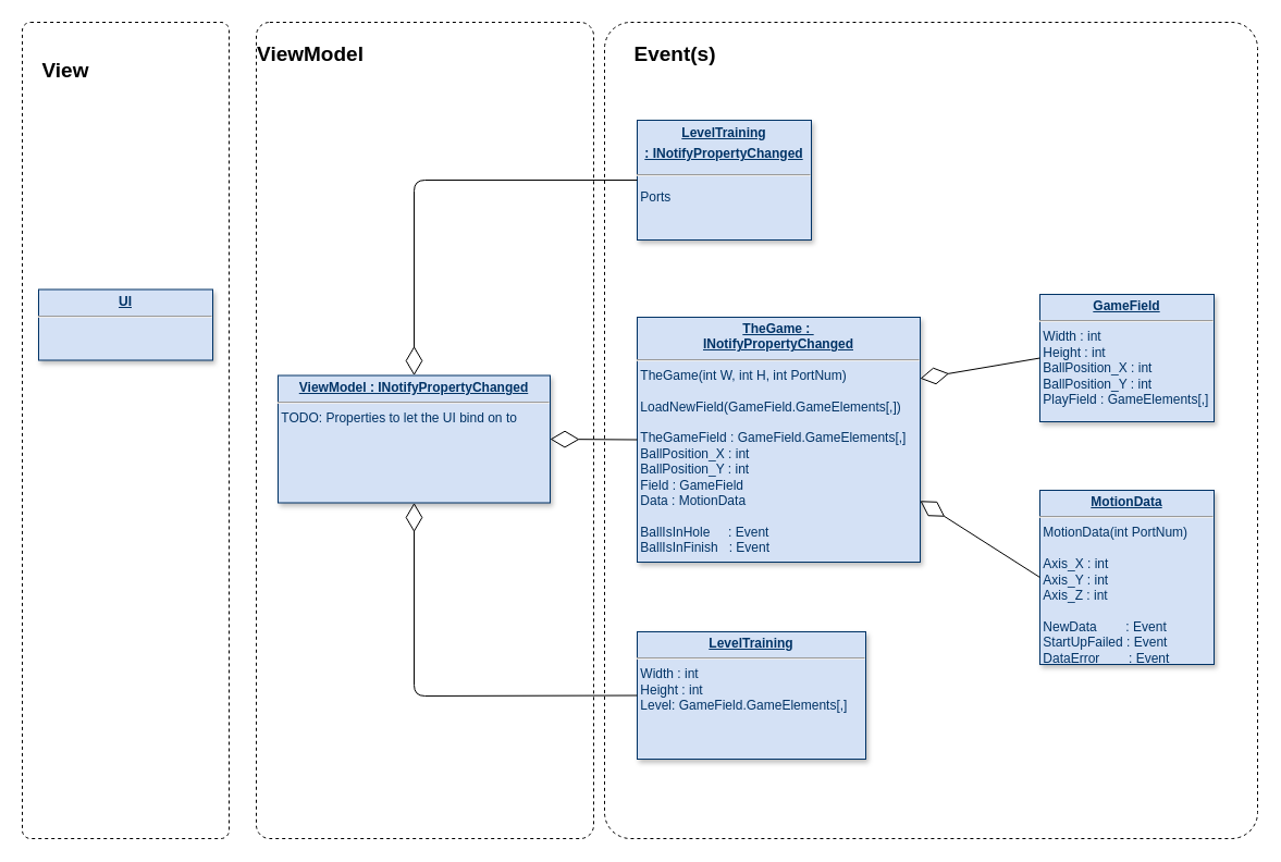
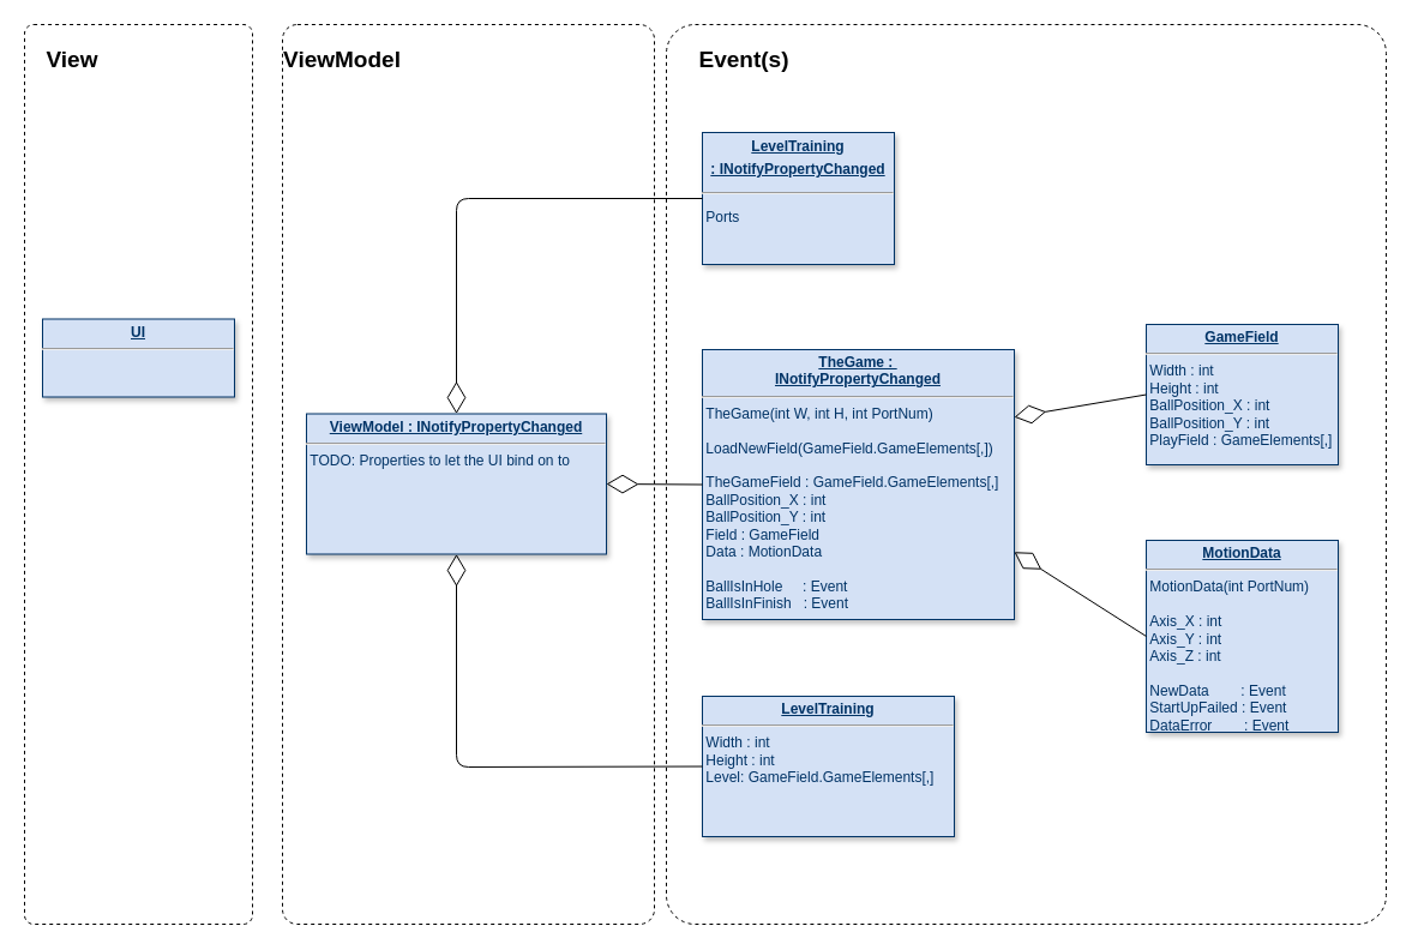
  <mxCell id="0" />
  <mxCell id="1" parent="0" />
  <mxCell id="2" value="" style="rounded=1;whiteSpace=wrap;html=1;fillColor=none;arcSize=4;dashed=1;" vertex="1" parent="1"><mxGeometry x="555" y="20" width="600" height="750" as="geometry" /></mxCell>
  <mxCell id="3" value="&lt;p style=&quot;margin: 0px ; margin-top: 4px ; text-align: center ; text-decoration: underline&quot;&gt;&lt;strong&gt;UI&lt;/strong&gt;&lt;/p&gt;&lt;hr&gt;&lt;p style=&quot;margin: 0px ; margin-left: 8px&quot;&gt;&lt;br&gt;&lt;/p&gt;" style="verticalAlign=top;align=left;overflow=fill;fontSize=12;fontFamily=Helvetica;html=1;strokeColor=#003366;shadow=1;fillColor=#D4E1F5;fontColor=#003366" parent="1" vertex="1"><mxGeometry x="35" y="265.5" width="160" height="65" as="geometry" /></mxCell>
  <mxCell id="4" value="&lt;p style=&quot;text-align: center ; line-height: 0%&quot;&gt;&lt;b&gt;&lt;u&gt;LevelTraining&lt;/u&gt;&lt;/b&gt;&lt;/p&gt;&lt;p style=&quot;text-align: center&quot;&gt;&lt;b&gt;&lt;u&gt;: INotifyPropertyChanged&lt;/u&gt;&lt;/b&gt;&lt;/p&gt;&lt;hr&gt;&lt;p style=&quot;text-align: left&quot;&gt;&amp;nbsp;Ports&lt;/p&gt;" style="verticalAlign=top;align=left;overflow=fill;fontSize=12;fontFamily=Helvetica;html=1;strokeColor=#003366;shadow=1;fillColor=#D4E1F5;fontColor=#003366" vertex="1" parent="1"><mxGeometry x="585" y="110" width="160" height="110" as="geometry" /></mxCell>
  <mxCell id="5" value="&lt;p style=&quot;margin: 0px ; margin-top: 4px ; text-align: center ; text-decoration: underline&quot;&gt;&lt;b&gt;GameField&lt;/b&gt;&lt;/p&gt;&lt;hr&gt;&amp;nbsp;Width : int&lt;br&gt;&amp;nbsp;Height : int&lt;br&gt;&amp;nbsp;BallPosition_X : int&lt;br&gt;&amp;nbsp;BallPosition_Y : int&lt;br&gt;&amp;nbsp;PlayField : GameElements[,]&lt;br&gt;" style="verticalAlign=top;align=left;overflow=fill;fontSize=12;fontFamily=Helvetica;html=1;strokeColor=#003366;shadow=1;fillColor=#D4E1F5;fontColor=#003366" vertex="1" parent="1"><mxGeometry x="955" y="270" width="160" height="117" as="geometry" /></mxCell>
  <mxCell id="6" value="&lt;p style=&quot;margin: 0px ; margin-top: 4px ; text-align: center ; text-decoration: underline&quot;&gt;&lt;b&gt;LevelTraining&lt;/b&gt;&lt;/p&gt;&lt;hr&gt;&amp;nbsp;Width : int&lt;br&gt;&amp;nbsp;Height : int&lt;br&gt;&amp;nbsp;Level: GameField.GameElements[,]&lt;br&gt;" style="verticalAlign=top;align=left;overflow=fill;fontSize=12;fontFamily=Helvetica;html=1;strokeColor=#003366;shadow=1;fillColor=#D4E1F5;fontColor=#003366" vertex="1" parent="1"><mxGeometry x="585" y="580" width="210" height="117" as="geometry" /></mxCell>
  <mxCell id="7" value="&lt;p style=&quot;margin: 0px ; margin-top: 4px ; text-align: center ; text-decoration: underline&quot;&gt;&lt;/p&gt;&lt;div style=&quot;text-align: center&quot;&gt;&lt;span&gt;&lt;b&gt;&lt;u&gt;MotionData&lt;/u&gt;&lt;/b&gt;&lt;/span&gt;&lt;/div&gt;&lt;hr&gt;&amp;nbsp;MotionData(int PortNum)&amp;nbsp;&lt;br&gt;&lt;br&gt;&amp;nbsp;Axis_X : int&lt;br&gt;&amp;nbsp;Axis_Y : int&lt;br&gt;&amp;nbsp;Axis_Z : int&lt;br&gt;&lt;br&gt;&amp;nbsp;NewData&amp;nbsp; &amp;nbsp; &amp;nbsp; &amp;nbsp; : Event&lt;br&gt;&amp;nbsp;StartUpFailed : Event&lt;br&gt;&amp;nbsp;DataError&amp;nbsp; &amp;nbsp; &amp;nbsp; &amp;nbsp; : Event&lt;br&gt;" style="verticalAlign=top;align=left;overflow=fill;fontSize=12;fontFamily=Helvetica;html=1;strokeColor=#003366;shadow=1;fillColor=#D4E1F5;fontColor=#003366" vertex="1" parent="1"><mxGeometry x="955" y="450" width="160" height="160" as="geometry" /></mxCell>
  <mxCell id="8" value="&lt;p style=&quot;margin: 0px ; margin-top: 4px ; text-align: center ; text-decoration: underline&quot;&gt;&lt;b&gt;ViewModel : INotifyPropertyChanged&lt;/b&gt;&lt;/p&gt;&lt;hr&gt;&amp;nbsp;TODO: Properties to let the UI bind on to&lt;br&gt;" style="verticalAlign=top;align=left;overflow=fill;fontSize=12;fontFamily=Helvetica;html=1;strokeColor=#003366;shadow=1;fillColor=#D4E1F5;fontColor=#003366" vertex="1" parent="1"><mxGeometry x="255" y="344.5" width="250" height="117" as="geometry" /></mxCell>
  <mxCell id="9" value="&lt;p style=&quot;margin: 0px ; margin-top: 4px ; text-align: center ; text-decoration: underline&quot;&gt;&lt;/p&gt;&lt;div style=&quot;text-align: center&quot;&gt;&lt;span&gt;&lt;b&gt;&lt;u&gt;TheGame :&amp;nbsp;&lt;/u&gt;&lt;/b&gt;&lt;/span&gt;&lt;/div&gt;&lt;div style=&quot;text-align: center&quot;&gt;&lt;span&gt;&lt;b&gt;&lt;u&gt;INotifyPropertyChanged&lt;/u&gt;&lt;/b&gt;&lt;/span&gt;&lt;/div&gt;&lt;hr&gt;&amp;nbsp;TheGame(int W, int H, int PortNum)&lt;br&gt;&lt;br&gt;&amp;nbsp;LoadNewField(GameField.GameElements[,])&lt;br&gt;&lt;br&gt;&amp;nbsp;TheGameField : GameField.GameElements[,]&lt;br&gt;&amp;nbsp;BallPosition_X : int&lt;br&gt;&amp;nbsp;BallPosition_Y : int&lt;br&gt;&amp;nbsp;Field : GameField&lt;br&gt;&amp;nbsp;Data : MotionData&lt;br&gt;&lt;br&gt;&amp;nbsp;BallIsInHole&amp;nbsp; &amp;nbsp; &amp;nbsp;: Event&lt;br&gt;&amp;nbsp;BallIsInFinish&amp;nbsp; &amp;nbsp;: Event&lt;br&gt;" style="verticalAlign=top;align=left;overflow=fill;fontSize=12;fontFamily=Helvetica;html=1;strokeColor=#003366;shadow=1;fillColor=#D4E1F5;fontColor=#003366" vertex="1" parent="1"><mxGeometry x="585" y="291" width="260" height="225" as="geometry" /></mxCell>
  <mxCell id="10" value="" style="endArrow=diamondThin;endFill=0;endSize=24;html=1;entryX=0.5;entryY=0;entryDx=0;entryDy=0;exitX=0;exitY=0.5;exitDx=0;exitDy=0;" edge="1" parent="1" source="4" target="8"><mxGeometry width="160" relative="1" as="geometry"><mxPoint x="175" y="150" as="sourcePoint" /><mxPoint x="335" y="150" as="targetPoint" /><Array as="points"><mxPoint x="380" y="165" /></Array></mxGeometry></mxCell>
  <mxCell id="11" value="" style="endArrow=diamondThin;endFill=0;endSize=24;html=1;entryX=1;entryY=0.5;entryDx=0;entryDy=0;exitX=0;exitY=0.5;exitDx=0;exitDy=0;" edge="1" parent="1" source="9" target="8"><mxGeometry width="160" relative="1" as="geometry"><mxPoint x="706.345" y="220.224" as="sourcePoint" /><mxPoint x="491.172" y="400.224" as="targetPoint" /><Array as="points" /></mxGeometry></mxCell>
  <mxCell id="12" value="" style="endArrow=diamondThin;endFill=0;endSize=24;html=1;entryX=0.5;entryY=1;entryDx=0;entryDy=0;exitX=0;exitY=0.5;exitDx=0;exitDy=0;" edge="1" parent="1" source="6" target="8"><mxGeometry width="160" relative="1" as="geometry"><mxPoint x="454.794" y="591.206" as="sourcePoint" /><mxPoint x="374.794" y="590.029" as="targetPoint" /><Array as="points"><mxPoint x="380" y="639" /></Array></mxGeometry></mxCell>
  <mxCell id="13" value="" style="endArrow=diamondThin;endFill=0;endSize=24;html=1;entryX=1;entryY=0.25;entryDx=0;entryDy=0;exitX=0;exitY=0.5;exitDx=0;exitDy=0;" edge="1" parent="1" source="5" target="9"><mxGeometry width="160" relative="1" as="geometry"><mxPoint x="945" y="201" as="sourcePoint" /><mxPoint x="865" y="200" as="targetPoint" /><Array as="points" /></mxGeometry></mxCell>
  <mxCell id="14" value="" style="endArrow=diamondThin;endFill=0;endSize=24;html=1;entryX=1;entryY=0.75;entryDx=0;entryDy=0;exitX=0;exitY=0.5;exitDx=0;exitDy=0;" edge="1" parent="1" source="7" target="9"><mxGeometry width="160" relative="1" as="geometry"><mxPoint x="965" y="480" as="sourcePoint" /><mxPoint x="855" y="498" as="targetPoint" /><Array as="points" /></mxGeometry></mxCell>
  <mxCell id="15" value="&lt;font style=&quot;font-size: 19px&quot;&gt;&lt;b&gt;Event(s)&lt;/b&gt;&lt;/font&gt;" style="text;html=1;strokeColor=none;fillColor=none;align=center;verticalAlign=middle;whiteSpace=wrap;rounded=0;dashed=1;" vertex="1" parent="1"><mxGeometry x="585" y="40" width="70" height="20" as="geometry" /></mxCell>
  <mxCell id="16" value="" style="rounded=1;whiteSpace=wrap;html=1;fillColor=none;arcSize=4;dashed=1;" vertex="1" parent="1"><mxGeometry x="235" y="20" width="310" height="750" as="geometry" /></mxCell>
  <mxCell id="17" value="&lt;font style=&quot;font-size: 19px&quot;&gt;&lt;b&gt;ViewModel&lt;/b&gt;&lt;/font&gt;" style="text;html=1;strokeColor=none;fillColor=none;align=center;verticalAlign=middle;whiteSpace=wrap;rounded=0;dashed=1;" vertex="1" parent="1"><mxGeometry x="250" y="40" width="70" height="20" as="geometry" /></mxCell>
  <mxCell id="18" value="" style="rounded=1;whiteSpace=wrap;html=1;fillColor=none;arcSize=4;dashed=1;" vertex="1" parent="1"><mxGeometry x="20" y="20" width="190" height="750" as="geometry" /></mxCell>
- <mxCell id="19" value="&lt;font style=&quot;font-size: 19px&quot;&gt;&lt;b&gt;View&lt;/b&gt;&lt;/font&gt;" style="text;html=1;strokeColor=none;fillColor=none;align=center;verticalAlign=middle;whiteSpace=wrap;rounded=0;dashed=1;" vertex="1" parent="1"><mxGeometry x="25" y="55" width="70" height="20" as="geometry" /></mxCell>
+ <mxCell id="19" value="&lt;font style=&quot;font-size: 19px&quot;&gt;&lt;b&gt;View&lt;/b&gt;&lt;/font&gt;" style="text;html=1;strokeColor=none;fillColor=none;align=center;verticalAlign=middle;whiteSpace=wrap;rounded=0;dashed=1;" vertex="1" parent="1"><mxGeometry x="25" y="40" width="70" height="20" as="geometry" /></mxCell>
